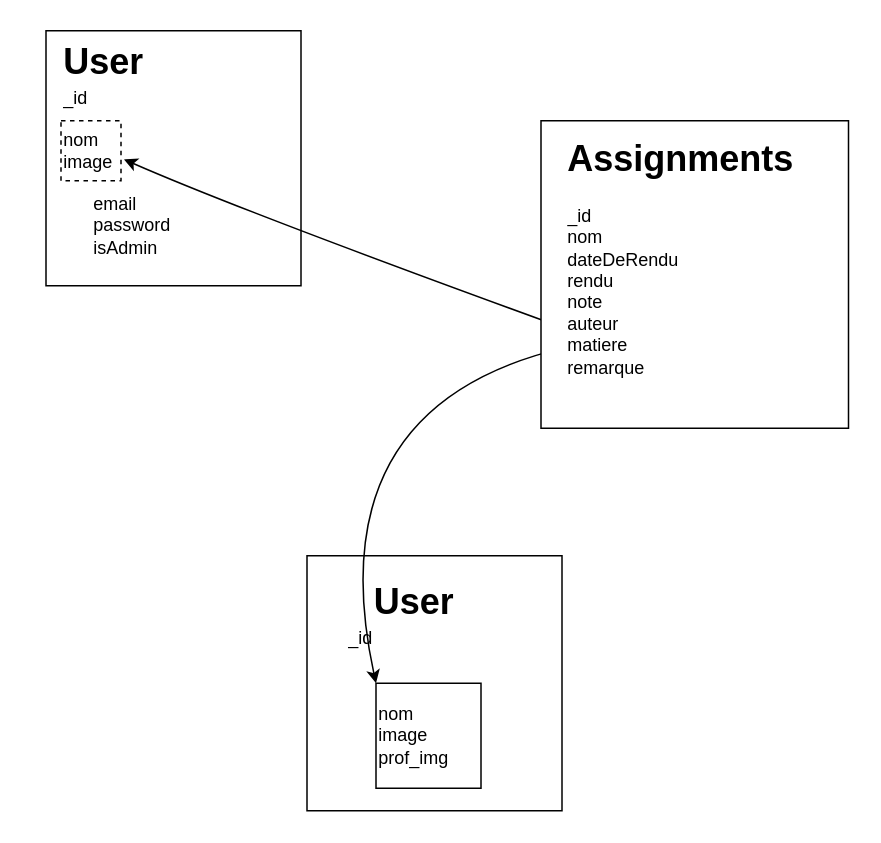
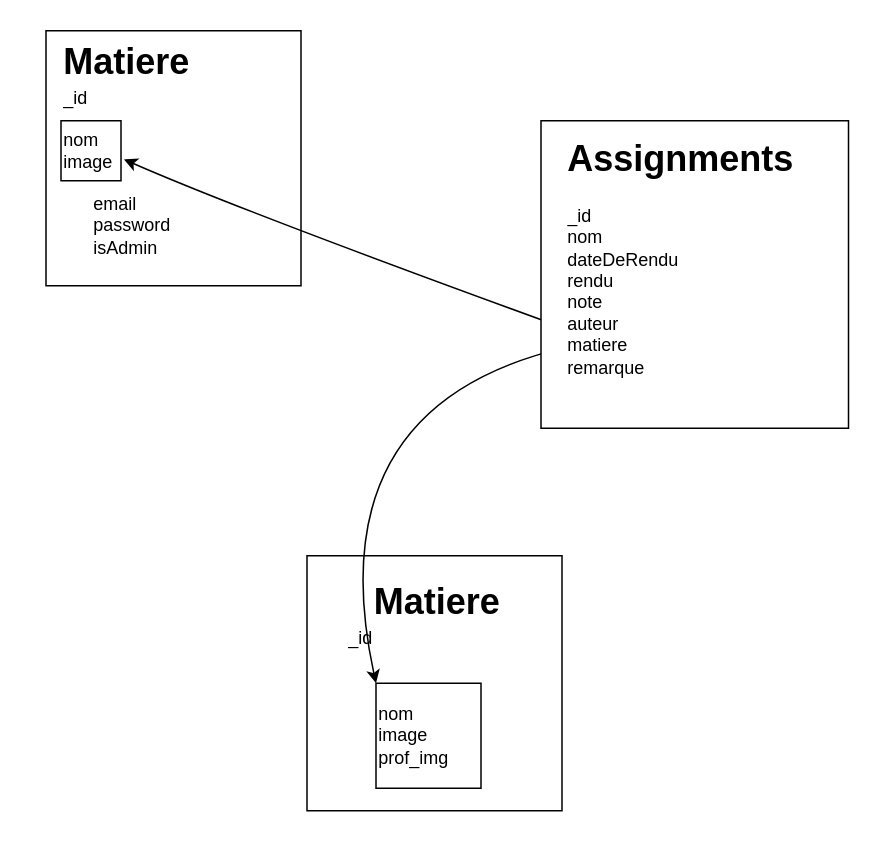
  <mxCell id="0" />
  <mxCell id="1" parent="0" />
  <mxCell id="2" value="" style="whiteSpace=wrap;html=1;aspect=fixed;" vertex="1" parent="1"><mxGeometry x="30" y="20" width="170" height="170" as="geometry" /></mxCell>
- <mxCell id="3" value="&lt;blockquote style=&quot;margin: 0 0 0 40px; border: none; padding: 0px;&quot;&gt;&lt;/blockquote&gt;&lt;span style=&quot;background-color: initial;&quot;&gt;nom&lt;/span&gt;&lt;br&gt;&lt;div&gt;image&lt;/div&gt;" style="whiteSpace=wrap;html=1;aspect=fixed;align=left;dashed=1;" vertex="1" parent="1"><mxGeometry x="40" y="80" width="40" height="40" as="geometry" /></mxCell>
+ <mxCell id="3" value="&lt;blockquote style=&quot;margin: 0 0 0 40px; border: none; padding: 0px;&quot;&gt;&lt;/blockquote&gt;&lt;span style=&quot;background-color: initial;&quot;&gt;nom&lt;/span&gt;&lt;br&gt;&lt;div&gt;image&lt;/div&gt;" style="whiteSpace=wrap;html=1;aspect=fixed;align=left;" vertex="1" parent="1"><mxGeometry x="40" y="80" width="40" height="40" as="geometry" /></mxCell>
  <mxCell id="4" value="" style="curved=1;endArrow=classic;html=1;rounded=0;exitX=-0.013;exitY=0.68;exitDx=0;exitDy=0;exitPerimeter=0;entryX=1.05;entryY=0.644;entryDx=0;entryDy=0;entryPerimeter=0;" edge="1" parent="1" source="11" target="3"><mxGeometry width="50" height="50" relative="1" as="geometry"><mxPoint x="110" y="140" as="sourcePoint" /><mxPoint x="160" y="90" as="targetPoint" /><Array as="points"><mxPoint x="160" y="140" /></Array></mxGeometry></mxCell>
  <mxCell id="5" value="" style="whiteSpace=wrap;html=1;aspect=fixed;" vertex="1" parent="1"><mxGeometry x="204" y="370" width="170" height="170" as="geometry" /></mxCell>
  <mxCell id="6" value="nom&lt;blockquote style=&quot;margin: 0 0 0 40px; border: none; padding: 0px;&quot;&gt;&lt;/blockquote&gt;&lt;div&gt;image&lt;br&gt;&lt;/div&gt;&lt;div&gt;prof_img&lt;br&gt;&lt;/div&gt;" style="whiteSpace=wrap;html=1;aspect=fixed;align=left;" vertex="1" parent="1"><mxGeometry x="250" y="455" width="70" height="70" as="geometry" /></mxCell>
  <mxCell id="7" value="" style="curved=1;endArrow=classic;html=1;rounded=0;exitX=0;exitY=0.75;exitDx=0;exitDy=0;entryX=0;entryY=0;entryDx=0;entryDy=0;" edge="1" parent="1" source="11" target="6"><mxGeometry width="50" height="50" relative="1" as="geometry"><mxPoint x="210" y="320" as="sourcePoint" /><mxPoint x="260" y="270" as="targetPoint" /><Array as="points"><mxPoint x="210" y="270" /></Array></mxGeometry></mxCell>
- <mxCell id="8" value="&lt;h1 style=&quot;margin-top: 0px;&quot;&gt;User&lt;/h1&gt;&lt;p&gt;.&lt;/p&gt;" style="text;html=1;whiteSpace=wrap;overflow=hidden;rounded=0;" vertex="1" parent="1"><mxGeometry x="246.5" y="380" width="180" height="40" as="geometry" /></mxCell>
+ <mxCell id="8" value="&lt;h1 style=&quot;margin-top: 0px;&quot;&gt;Matiere&lt;/h1&gt;&lt;p&gt;.&lt;/p&gt;" style="text;html=1;whiteSpace=wrap;overflow=hidden;rounded=0;" vertex="1" parent="1"><mxGeometry x="246.5" y="380" width="180" height="40" as="geometry" /></mxCell>
  <mxCell id="9" value="" style="group" vertex="1" connectable="0" parent="1"><mxGeometry x="360" y="80" width="205" height="205" as="geometry" /></mxCell>
  <mxCell id="10" value="&lt;blockquote style=&quot;margin: 0 0 0 40px; border: none; padding: 0px;&quot;&gt;&lt;div style=&quot;&quot;&gt;&lt;br&gt;&lt;/div&gt;&lt;/blockquote&gt;" style="whiteSpace=wrap;html=1;aspect=fixed;align=left;" vertex="1" parent="9"><mxGeometry width="205" height="205" as="geometry" /></mxCell>
  <mxCell id="11" value="&lt;h1 style=&quot;margin-top: 0px;&quot;&gt;Assignments&lt;/h1&gt;&lt;blockquote style=&quot;margin: 0px 0px 0px 40px; border: none; padding: 0px;&quot;&gt;&lt;/blockquote&gt;&lt;span style=&quot;background-color: initial;&quot;&gt;_id&lt;/span&gt;&lt;br&gt;&lt;blockquote style=&quot;margin: 0px 0px 0px 40px; border: none; padding: 0px;&quot;&gt;&lt;/blockquote&gt;&lt;span style=&quot;background-color: initial;&quot;&gt;nom&lt;/span&gt;&lt;br&gt;&lt;blockquote style=&quot;margin: 0px 0px 0px 40px; border: none; padding: 0px;&quot;&gt;&lt;/blockquote&gt;&lt;span style=&quot;background-color: initial;&quot;&gt;dateDeRendu&lt;/span&gt;&lt;br&gt;&lt;blockquote style=&quot;margin: 0px 0px 0px 40px; border: none; padding: 0px;&quot;&gt;&lt;/blockquote&gt;&lt;span style=&quot;background-color: initial;&quot;&gt;rendu&lt;/span&gt;&lt;br&gt;&lt;span style=&quot;background-color: initial;&quot;&gt;note&lt;/span&gt;&lt;div&gt;auteur&lt;/div&gt;&lt;div&gt;matiere&lt;br&gt;&lt;div&gt;&lt;div&gt;remarque&lt;br&gt;&lt;/div&gt;&lt;/div&gt;&lt;/div&gt;" style="text;html=1;whiteSpace=wrap;overflow=hidden;rounded=0;" vertex="1" parent="9"><mxGeometry x="16" y="5" width="180" height="195" as="geometry" /></mxCell>
- <mxCell id="12" value="&lt;h1 style=&quot;margin-top: 0px;&quot;&gt;User&lt;/h1&gt;" style="text;html=1;whiteSpace=wrap;overflow=hidden;rounded=0;" vertex="1" parent="1"><mxGeometry x="40" y="20" width="120" height="40" as="geometry" /></mxCell>
+ <mxCell id="12" value="&lt;h1 style=&quot;margin-top: 0px;&quot;&gt;Matiere&lt;/h1&gt;" style="text;html=1;whiteSpace=wrap;overflow=hidden;rounded=0;" vertex="1" parent="1"><mxGeometry x="40" y="20" width="120" height="40" as="geometry" /></mxCell>
  <mxCell id="13" value="email&lt;div&gt;password&lt;/div&gt;&lt;div&gt;isAdmin&lt;/div&gt;" style="text;html=1;align=left;verticalAlign=middle;whiteSpace=wrap;rounded=0;" vertex="1" parent="1"><mxGeometry x="60" y="135" width="60" height="30" as="geometry" /></mxCell>
  <mxCell id="14" value="_id" style="text;html=1;align=center;verticalAlign=middle;whiteSpace=wrap;rounded=0;" vertex="1" parent="1"><mxGeometry x="20" y="50" width="60" height="30" as="geometry" /></mxCell>
  <mxCell id="15" value="_id" style="text;html=1;align=center;verticalAlign=middle;whiteSpace=wrap;rounded=0;" vertex="1" parent="1"><mxGeometry x="210" y="410" width="60" height="30" as="geometry" /></mxCell>
